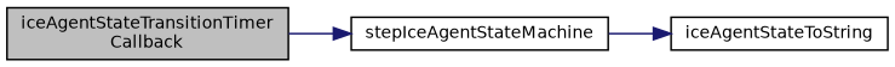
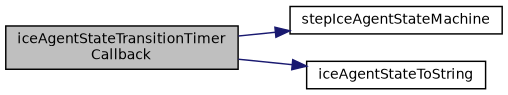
  digraph {
    rankdir=LR
    node [color=black fillcolor=white fontname=Helvetica fontsize=10 shape=record style=filled]
    edge [color=midnightblue fontname=Helvetica fontsize=10 labelfontname=Helvetica labelfontsize=10 style=solid]
    n1 [fillcolor=grey75 fontcolor=black height=0.2 label="iceAgentStateTransitionTimer\lCallback" width=0.4]
    n2 [height=0.2 label=stepIceAgentStateMachine width=0.4]
    n3 [height=0.2 label=iceAgentStateToString width=0.4]
    n1 -> n2
-   n2 -> n3
+   n1 -> n3
  }
